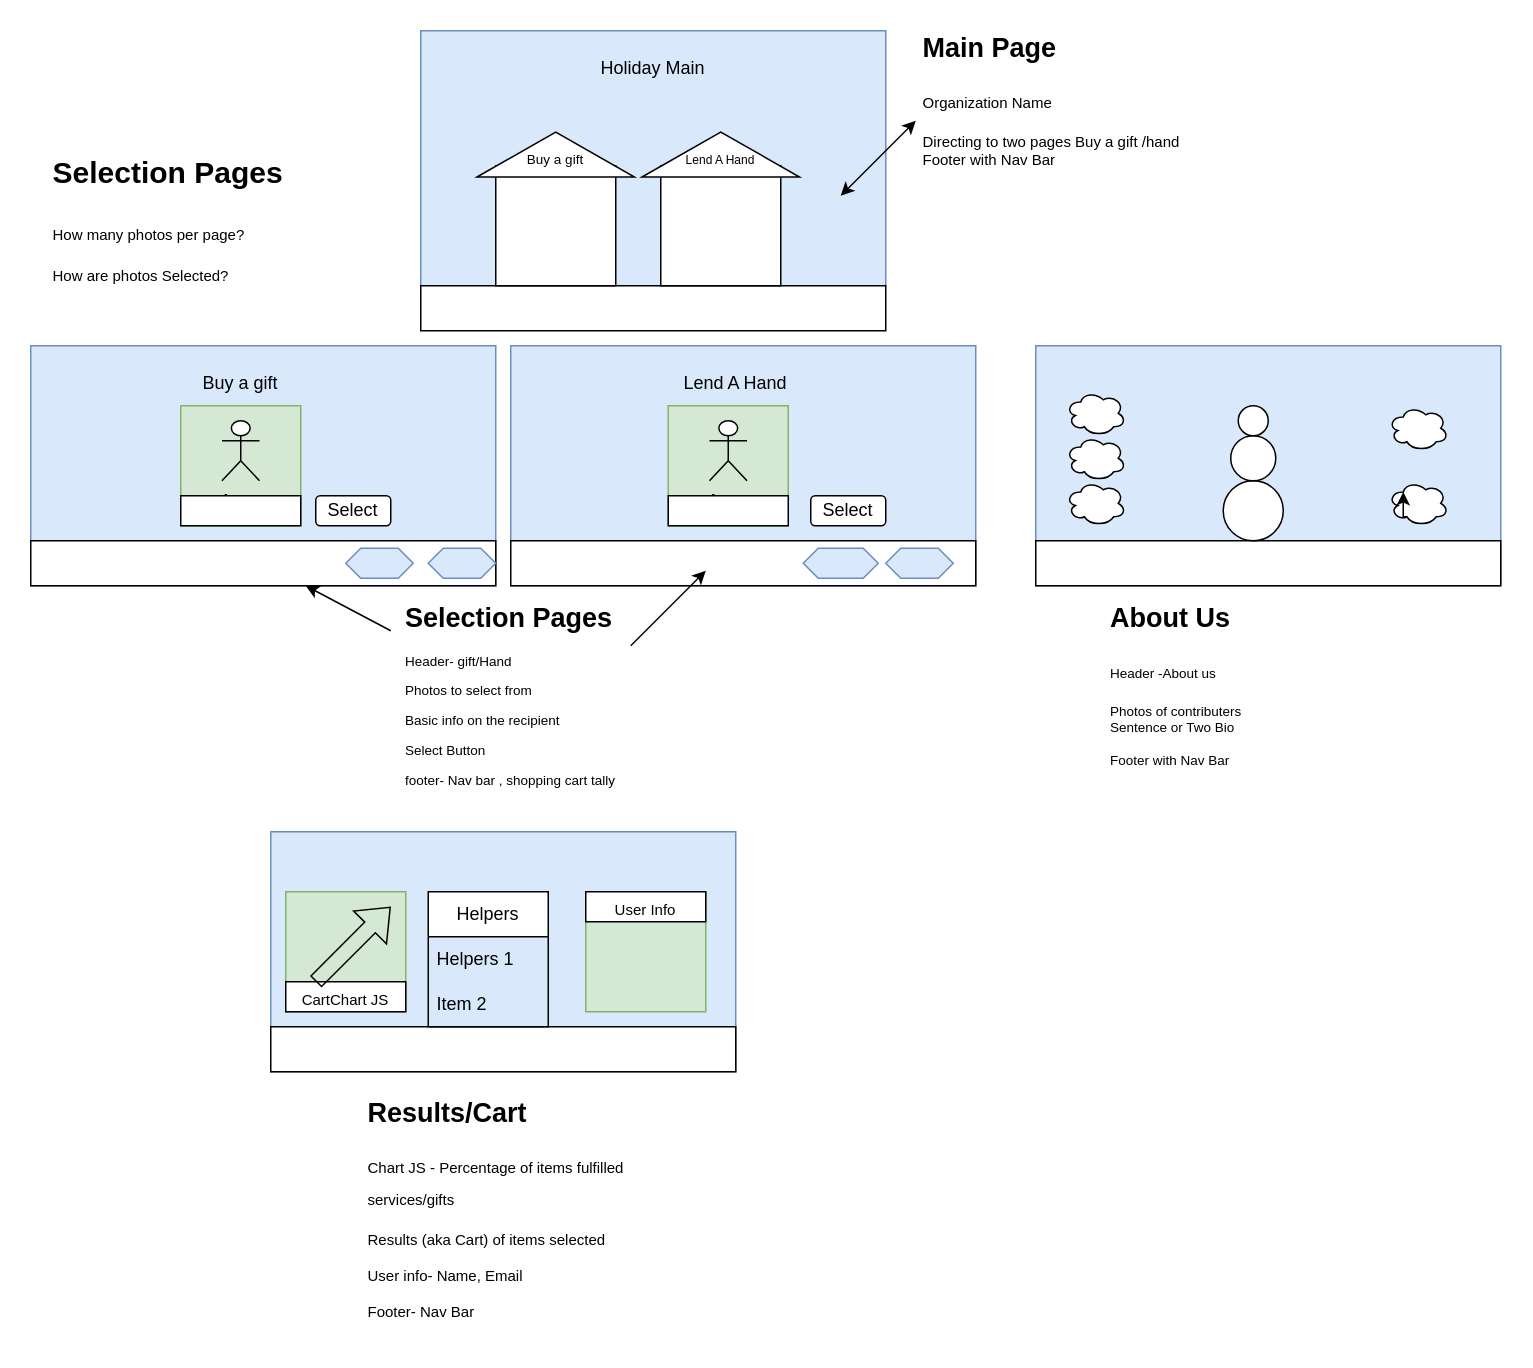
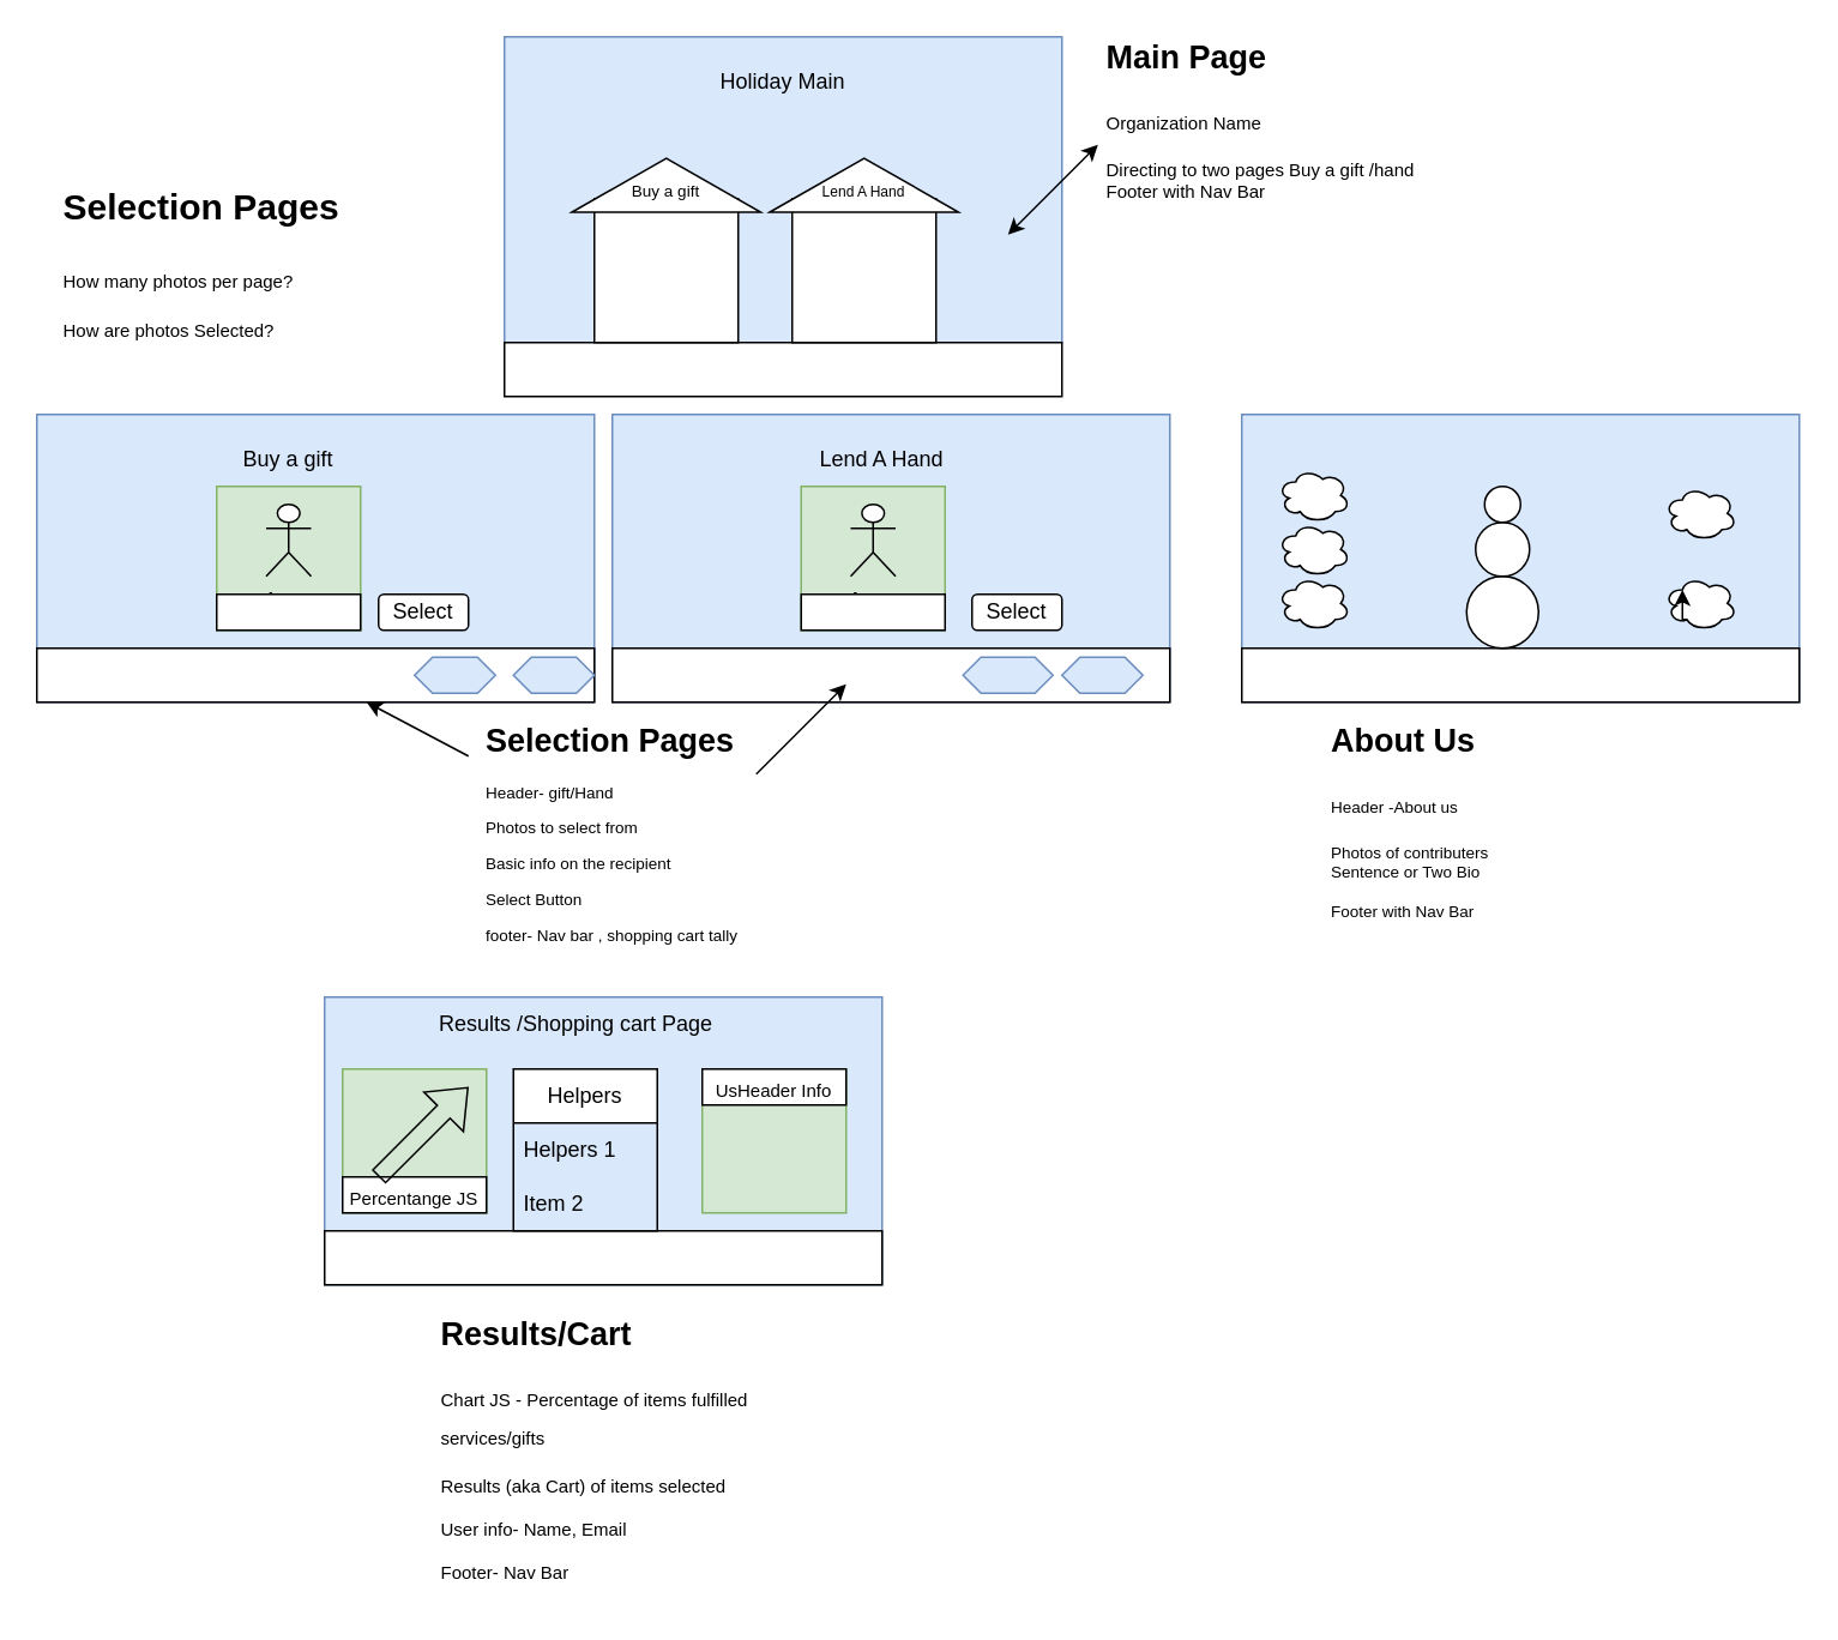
  <mxCell id="0" />
  <mxCell id="1" parent="0" />
  <mxCell id="2" value="" style="whiteSpace=wrap;html=1;aspect=fixed;fontFamily=Helvetica;fontSize=12;align=center;strokeColor=#6c8ebf;fillColor=#dae8fc;" vertex="1" parent="1"><mxGeometry x="280" y="20" width="310" height="170" as="geometry" /></mxCell>
  <mxCell id="3" value="" style="rounded=0;whiteSpace=wrap;html=1;fillColor=#dae8fc;strokeColor=#6c8ebf;" vertex="1" parent="1"><mxGeometry x="20" y="230" width="310" height="160" as="geometry" /></mxCell>
  <mxCell id="4" value="" style="rounded=0;whiteSpace=wrap;html=1;fillColor=#dae8fc;strokeColor=#6c8ebf;" vertex="1" parent="1"><mxGeometry x="690" y="230" width="310" height="160" as="geometry" /></mxCell>
  <mxCell id="5" value="" style="rounded=0;whiteSpace=wrap;html=1;fillColor=#dae8fc;strokeColor=#6c8ebf;" vertex="1" parent="1"><mxGeometry x="180" y="554" width="310" height="160" as="geometry" /></mxCell>
  <mxCell id="6" value="" style="rounded=0;whiteSpace=wrap;html=1;fillColor=#dae8fc;strokeColor=#6c8ebf;" vertex="1" parent="1"><mxGeometry x="340" y="230" width="310" height="160" as="geometry" /></mxCell>
  <mxCell id="7" value="" style="rounded=0;whiteSpace=wrap;html=1;" vertex="1" parent="1"><mxGeometry x="280" y="190" width="310" height="30" as="geometry" /></mxCell>
  <mxCell id="8" value="Holiday Main" style="text;html=1;strokeColor=none;fillColor=none;align=center;verticalAlign=middle;whiteSpace=wrap;rounded=0;" vertex="1" parent="1"><mxGeometry x="345" y="30" width="180" height="30" as="geometry" /></mxCell>
  <mxCell id="9" value="" style="whiteSpace=wrap;html=1;aspect=fixed;" vertex="1" parent="1"><mxGeometry x="330" y="110" width="80" height="80" as="geometry" /></mxCell>
  <mxCell id="10" value="" style="whiteSpace=wrap;html=1;aspect=fixed;" vertex="1" parent="1"><mxGeometry x="440" y="110" width="80" height="80" as="geometry" /></mxCell>
  <mxCell id="11" value="" style="triangle;whiteSpace=wrap;html=1;rotation=-90;" vertex="1" parent="1"><mxGeometry x="355" y="50" width="30" height="105" as="geometry" /></mxCell>
  <mxCell id="12" value="" style="triangle;whiteSpace=wrap;html=1;rotation=-90;" vertex="1" parent="1"><mxGeometry x="465" y="50" width="30" height="105" as="geometry" /></mxCell>
  <mxCell id="13" value="" style="rounded=0;whiteSpace=wrap;html=1;" vertex="1" parent="1"><mxGeometry x="690" y="360" width="310" height="30" as="geometry" /></mxCell>
  <mxCell id="14" value="" style="rounded=0;whiteSpace=wrap;html=1;" vertex="1" parent="1"><mxGeometry x="180" y="684" width="310" height="30" as="geometry" /></mxCell>
  <mxCell id="15" value="" style="rounded=0;whiteSpace=wrap;html=1;" vertex="1" parent="1"><mxGeometry x="340" y="360" width="310" height="30" as="geometry" /></mxCell>
  <mxCell id="16" value="" style="rounded=0;whiteSpace=wrap;html=1;" vertex="1" parent="1"><mxGeometry x="20" y="360" width="310" height="30" as="geometry" /></mxCell>
+ <mxCell id="17" value="Results /Shopping cart Page" style="text;html=1;strokeColor=none;fillColor=none;align=center;verticalAlign=middle;whiteSpace=wrap;rounded=0;" vertex="1" parent="1"><mxGeometry x="230" y="554" width="180" height="30" as="geometry" /></mxCell>
  <mxCell id="18" value="Lend A Hand" style="text;html=1;strokeColor=none;fillColor=none;align=center;verticalAlign=middle;whiteSpace=wrap;rounded=0;" vertex="1" parent="1"><mxGeometry x="400" y="240" width="180" height="30" as="geometry" /></mxCell>
  <mxCell id="19" value="Buy a gift" style="text;html=1;strokeColor=none;fillColor=none;align=center;verticalAlign=middle;whiteSpace=wrap;rounded=0;" vertex="1" parent="1"><mxGeometry x="70" y="240" width="180" height="30" as="geometry" /></mxCell>
  <mxCell id="20" value="" style="ellipse;shape=cloud;whiteSpace=wrap;html=1;" vertex="1" parent="1"><mxGeometry x="925" y="320" width="40" height="30" as="geometry" /></mxCell>
  <mxCell id="21" value="" style="ellipse;shape=cloud;whiteSpace=wrap;html=1;" vertex="1" parent="1"><mxGeometry x="925" y="270" width="40" height="30" as="geometry" /></mxCell>
  <mxCell id="22" value="" style="ellipse;shape=cloud;whiteSpace=wrap;html=1;" vertex="1" parent="1"><mxGeometry x="710" y="290" width="40" height="30" as="geometry" /></mxCell>
  <mxCell id="23" value="" style="ellipse;shape=cloud;whiteSpace=wrap;html=1;" vertex="1" parent="1"><mxGeometry x="710" y="320" width="40" height="30" as="geometry" /></mxCell>
  <mxCell id="24" value="" style="ellipse;shape=cloud;whiteSpace=wrap;html=1;" vertex="1" parent="1"><mxGeometry x="710" y="260" width="40" height="30" as="geometry" /></mxCell>
  <mxCell id="25" style="edgeStyle=orthogonalEdgeStyle;rounded=0;orthogonalLoop=1;jettySize=auto;html=1;exitX=0.31;exitY=0.8;exitDx=0;exitDy=0;exitPerimeter=0;entryX=0.25;entryY=0.25;entryDx=0;entryDy=0;entryPerimeter=0;" edge="1" parent="1" source="20" target="20"><mxGeometry relative="1" as="geometry" /></mxCell>
  <mxCell id="26" value="" style="ellipse;whiteSpace=wrap;html=1;aspect=fixed;" vertex="1" parent="1"><mxGeometry x="815" y="320" width="40" height="40" as="geometry" /></mxCell>
  <mxCell id="27" value="" style="ellipse;whiteSpace=wrap;html=1;aspect=fixed;" vertex="1" parent="1"><mxGeometry x="820" y="290" width="30" height="30" as="geometry" /></mxCell>
  <mxCell id="28" value="" style="ellipse;whiteSpace=wrap;html=1;aspect=fixed;" vertex="1" parent="1"><mxGeometry x="825" y="270" width="20" height="20" as="geometry" /></mxCell>
  <mxCell id="29" value="" style="whiteSpace=wrap;html=1;aspect=fixed;fillColor=#d5e8d4;strokeColor=#82b366;" vertex="1" parent="1"><mxGeometry x="120" y="270" width="80" height="80" as="geometry" /></mxCell>
  <mxCell id="30" value="Actor" style="shape=umlActor;verticalLabelPosition=bottom;verticalAlign=top;html=1;outlineConnect=0;" vertex="1" parent="1"><mxGeometry x="147.5" y="280" width="25" height="40" as="geometry" /></mxCell>
  <mxCell id="31" value="" style="rounded=0;whiteSpace=wrap;html=1;" vertex="1" parent="1"><mxGeometry x="120" y="330" width="80" height="20" as="geometry" /></mxCell>
  <mxCell id="32" value="" style="whiteSpace=wrap;html=1;aspect=fixed;fillColor=#d5e8d4;strokeColor=#82b366;" vertex="1" parent="1"><mxGeometry x="445" y="270" width="80" height="80" as="geometry" /></mxCell>
  <mxCell id="33" value="Actor" style="shape=umlActor;verticalLabelPosition=bottom;verticalAlign=top;html=1;outlineConnect=0;" vertex="1" parent="1"><mxGeometry x="472.5" y="280" width="25" height="40" as="geometry" /></mxCell>
  <mxCell id="34" value="" style="rounded=0;whiteSpace=wrap;html=1;" vertex="1" parent="1"><mxGeometry x="445" y="330" width="80" height="20" as="geometry" /></mxCell>
  <mxCell id="35" value="" style="whiteSpace=wrap;html=1;aspect=fixed;fillColor=#d5e8d4;strokeColor=#82b366;" vertex="1" parent="1"><mxGeometry x="190" y="594" width="80" height="80" as="geometry" /></mxCell>
  <mxCell id="36" value="" style="rounded=0;whiteSpace=wrap;html=1;" vertex="1" parent="1"><mxGeometry x="190" y="654" width="80" height="20" as="geometry" /></mxCell>
  <mxCell id="37" value="" style="rounded=1;whiteSpace=wrap;html=1;" vertex="1" parent="1"><mxGeometry x="210" y="330" width="50" height="20" as="geometry" /></mxCell>
  <mxCell id="38" value="Select" style="text;html=1;strokeColor=none;fillColor=none;align=center;verticalAlign=middle;whiteSpace=wrap;rounded=0;" vertex="1" parent="1"><mxGeometry x="205" y="325" width="60" height="30" as="geometry" /></mxCell>
  <mxCell id="39" value="" style="rounded=1;whiteSpace=wrap;html=1;" vertex="1" parent="1"><mxGeometry x="540" y="330" width="50" height="20" as="geometry" /></mxCell>
  <mxCell id="40" value="Select" style="text;html=1;strokeColor=none;fillColor=none;align=center;verticalAlign=middle;whiteSpace=wrap;rounded=0;" vertex="1" parent="1"><mxGeometry x="535" y="325" width="60" height="30" as="geometry" /></mxCell>
  <mxCell id="41" value="Helpers" style="swimlane;fontStyle=0;childLayout=stackLayout;horizontal=1;startSize=30;horizontalStack=0;resizeParent=1;resizeParentMax=0;resizeLast=0;collapsible=1;marginBottom=0;whiteSpace=wrap;html=1;" vertex="1" parent="1"><mxGeometry x="285" y="594" width="80" height="90" as="geometry" /></mxCell>
  <mxCell id="42" value="Helpers 1" style="text;strokeColor=none;fillColor=none;align=left;verticalAlign=middle;spacingLeft=4;spacingRight=4;overflow=hidden;points=[[0,0.5],[1,0.5]];portConstraint=eastwest;rotatable=0;whiteSpace=wrap;html=1;" vertex="1" parent="41"><mxGeometry y="30" width="80" height="30" as="geometry" /></mxCell>
  <mxCell id="43" value="Item 2" style="text;strokeColor=none;fillColor=none;align=left;verticalAlign=middle;spacingLeft=4;spacingRight=4;overflow=hidden;points=[[0,0.5],[1,0.5]];portConstraint=eastwest;rotatable=0;whiteSpace=wrap;html=1;" vertex="1" parent="41"><mxGeometry y="60" width="80" height="30" as="geometry" /></mxCell>
  <mxCell id="44" value="" style="shape=flexArrow;endArrow=classic;html=1;rounded=0;fontSize=15;" edge="1" parent="1"><mxGeometry width="50" height="50" relative="1" as="geometry"><mxPoint x="210" y="654" as="sourcePoint" /><mxPoint x="260" y="604" as="targetPoint" /></mxGeometry></mxCell>
  <mxCell id="45" value="" style="shape=hexagon;perimeter=hexagonPerimeter2;whiteSpace=wrap;html=1;fixedSize=1;fontSize=15;size=10;fillColor=#dae8fc;strokeColor=#6c8ebf;" vertex="1" parent="1"><mxGeometry x="535" y="365" width="50" height="20" as="geometry" /></mxCell>
  <mxCell id="46" value="" style="shape=hexagon;perimeter=hexagonPerimeter2;whiteSpace=wrap;html=1;fixedSize=1;fontSize=15;size=10;fillColor=#dae8fc;strokeColor=#6c8ebf;" vertex="1" parent="1"><mxGeometry x="590" y="365" width="45" height="20" as="geometry" /></mxCell>
  <mxCell id="47" value="" style="shape=hexagon;perimeter=hexagonPerimeter2;whiteSpace=wrap;html=1;fixedSize=1;fontSize=15;size=10;fillColor=#dae8fc;strokeColor=#6c8ebf;" vertex="1" parent="1"><mxGeometry x="230" y="365" width="45" height="20" as="geometry" /></mxCell>
  <mxCell id="48" value="" style="shape=hexagon;perimeter=hexagonPerimeter2;whiteSpace=wrap;html=1;fixedSize=1;fontSize=15;size=10;fillColor=#dae8fc;strokeColor=#6c8ebf;" vertex="1" parent="1"><mxGeometry x="285" y="365" width="45" height="20" as="geometry" /></mxCell>
- <mxCell id="49" value="&lt;font style=&quot;font-size: 10px;&quot;&gt;CartChart JS&lt;/font&gt;" style="text;html=1;strokeColor=none;fillColor=none;align=center;verticalAlign=middle;whiteSpace=wrap;rounded=0;fontSize=15;" vertex="1" parent="1"><mxGeometry x="190" y="649" width="80" height="30" as="geometry" /></mxCell>
+ <mxCell id="49" value="&lt;font style=&quot;font-size: 10px;&quot;&gt;Percentange JS&lt;/font&gt;" style="text;html=1;strokeColor=none;fillColor=none;align=center;verticalAlign=middle;whiteSpace=wrap;rounded=0;fontSize=15;" vertex="1" parent="1"><mxGeometry x="190" y="649" width="80" height="30" as="geometry" /></mxCell>
  <mxCell id="50" value="&lt;h1&gt;&lt;span style=&quot;background-color: initial;&quot;&gt;Selection Pages&lt;/span&gt;&lt;/h1&gt;&lt;h1&gt;&lt;span style=&quot;background-color: initial; font-size: 10px; font-weight: normal;&quot;&gt;How many photos per page?&lt;/span&gt;&lt;br&gt;&lt;/h1&gt;&lt;div&gt;&lt;span style=&quot;background-color: initial; font-size: 10px; font-weight: normal;&quot;&gt;How are photos Selected?&lt;/span&gt;&lt;/div&gt;" style="text;html=1;strokeColor=none;fillColor=none;spacing=5;spacingTop=-20;whiteSpace=wrap;overflow=hidden;rounded=0;fontSize=10;" vertex="1" parent="1"><mxGeometry x="30" y="100" width="190" height="120" as="geometry" /></mxCell>
  <mxCell id="51" value="&lt;font style=&quot;font-size: 9px;&quot;&gt;Buy a gift&lt;/font&gt;" style="text;html=1;strokeColor=none;fillColor=none;align=center;verticalAlign=middle;whiteSpace=wrap;rounded=0;" vertex="1" parent="1"><mxGeometry x="280" y="90" width="180" height="30" as="geometry" /></mxCell>
  <mxCell id="52" value="&lt;font style=&quot;font-size: 8px;&quot;&gt;Lend A Hand&lt;/font&gt;" style="text;html=1;strokeColor=none;fillColor=none;align=center;verticalAlign=middle;whiteSpace=wrap;rounded=0;" vertex="1" parent="1"><mxGeometry x="390" y="90" width="180" height="30" as="geometry" /></mxCell>
  <mxCell id="53" value="" style="whiteSpace=wrap;html=1;aspect=fixed;fillColor=#d5e8d4;strokeColor=#82b366;" vertex="1" parent="1"><mxGeometry x="390" y="594" width="80" height="80" as="geometry" /></mxCell>
  <mxCell id="54" value="" style="rounded=0;whiteSpace=wrap;html=1;" vertex="1" parent="1"><mxGeometry x="390" y="594" width="80" height="20" as="geometry" /></mxCell>
- <mxCell id="55" value="&lt;font style=&quot;font-size: 10px;&quot;&gt;User Info&lt;/font&gt;" style="text;html=1;strokeColor=none;fillColor=none;align=center;verticalAlign=middle;whiteSpace=wrap;rounded=0;fontSize=15;" vertex="1" parent="1"><mxGeometry x="390" y="589" width="80" height="30" as="geometry" /></mxCell>
+ <mxCell id="55" value="&lt;font style=&quot;font-size: 10px;&quot;&gt;UsHeader Info&lt;/font&gt;" style="text;html=1;strokeColor=none;fillColor=none;align=center;verticalAlign=middle;whiteSpace=wrap;rounded=0;fontSize=15;" vertex="1" parent="1"><mxGeometry x="390" y="589" width="80" height="30" as="geometry" /></mxCell>
  <mxCell id="56" value="&lt;h1&gt;&lt;span style=&quot;background-color: initial;&quot;&gt;Main Page&lt;/span&gt;&lt;/h1&gt;&lt;h1&gt;&lt;font size=&quot;1&quot;&gt;&lt;span style=&quot;font-weight: 400;&quot;&gt;Organization Name&lt;/span&gt;&lt;/font&gt;&lt;/h1&gt;&lt;div&gt;&lt;font size=&quot;1&quot;&gt;&lt;span style=&quot;font-weight: 400;&quot;&gt;Directing to two pages Buy a gift /hand&lt;/span&gt;&lt;/font&gt;&lt;/div&gt;&lt;div&gt;&lt;font size=&quot;1&quot;&gt;&lt;span style=&quot;font-weight: 400;&quot;&gt;Footer with Nav Bar&amp;nbsp;&lt;/span&gt;&lt;/font&gt;&lt;/div&gt;" style="text;html=1;strokeColor=none;fillColor=none;spacing=5;spacingTop=-20;whiteSpace=wrap;overflow=hidden;rounded=0;fontSize=9;" vertex="1" parent="1"><mxGeometry x="610" y="20" width="190" height="120" as="geometry" /></mxCell>
  <mxCell id="57" value="" style="endArrow=classic;startArrow=classic;html=1;rounded=0;fontSize=9;" edge="1" parent="1"><mxGeometry width="50" height="50" relative="1" as="geometry"><mxPoint x="560" y="130" as="sourcePoint" /><mxPoint x="610" y="80" as="targetPoint" /><Array as="points"><mxPoint x="570" y="120" /></Array></mxGeometry></mxCell>
  <mxCell id="58" value="&lt;h1&gt;Selection Pages&lt;/h1&gt;&lt;p&gt;Header- gift/Hand&lt;/p&gt;&lt;p&gt;Photos to select from&lt;/p&gt;&lt;p&gt;Basic info on the recipient&lt;/p&gt;&lt;p&gt;Select Button&lt;/p&gt;&lt;p&gt;footer- Nav bar , shopping cart tally&lt;/p&gt;" style="text;html=1;strokeColor=none;fillColor=none;spacing=5;spacingTop=-20;whiteSpace=wrap;overflow=hidden;rounded=0;fontSize=9;" vertex="1" parent="1"><mxGeometry x="265" y="400" width="190" height="140" as="geometry" /></mxCell>
  <mxCell id="59" value="" style="endArrow=classic;html=1;rounded=0;fontSize=9;" edge="1" parent="1"><mxGeometry width="50" height="50" relative="1" as="geometry"><mxPoint x="420" y="430" as="sourcePoint" /><mxPoint x="470" y="380" as="targetPoint" /></mxGeometry></mxCell>
  <mxCell id="60" value="&lt;h1&gt;&lt;span style=&quot;background-color: initial;&quot;&gt;About Us&lt;/span&gt;&lt;/h1&gt;&lt;h1&gt;&lt;span style=&quot;background-color: initial; font-size: 9px; font-weight: normal;&quot;&gt;Header -About us&lt;/span&gt;&lt;br&gt;&lt;/h1&gt;&lt;div&gt;&lt;span style=&quot;background-color: initial; font-size: 9px; font-weight: normal;&quot;&gt;Photos of contributers&lt;/span&gt;&lt;/div&gt;&lt;div&gt;&lt;span style=&quot;background-color: initial; font-size: 9px; font-weight: normal;&quot;&gt;Sentence or Two Bio&lt;/span&gt;&lt;/div&gt;&lt;div&gt;&lt;span style=&quot;background-color: initial; font-size: 9px; font-weight: normal;&quot;&gt;&lt;br&gt;&lt;/span&gt;&lt;/div&gt;&lt;div&gt;&lt;span style=&quot;background-color: initial; font-size: 9px; font-weight: normal;&quot;&gt;Footer with Nav Bar&lt;/span&gt;&lt;/div&gt;" style="text;html=1;strokeColor=none;fillColor=none;spacing=5;spacingTop=-20;whiteSpace=wrap;overflow=hidden;rounded=0;fontSize=9;" vertex="1" parent="1"><mxGeometry x="735" y="400" width="190" height="120" as="geometry" /></mxCell>
  <mxCell id="61" value="&lt;h1&gt;&lt;span style=&quot;background-color: initial;&quot;&gt;Results/Cart&lt;/span&gt;&lt;/h1&gt;&lt;h1&gt;&lt;font size=&quot;1&quot;&gt;&lt;span style=&quot;font-weight: 400;&quot;&gt;Chart JS - Percentage of items fulfilled services/gifts&lt;/span&gt;&lt;/font&gt;&lt;/h1&gt;&lt;div&gt;&lt;font size=&quot;1&quot;&gt;&lt;span style=&quot;font-weight: 400;&quot;&gt;Results (aka Cart) of items selected&lt;/span&gt;&lt;/font&gt;&lt;/div&gt;&lt;div&gt;&lt;font size=&quot;1&quot;&gt;&lt;span style=&quot;font-weight: 400;&quot;&gt;&lt;br&gt;&lt;/span&gt;&lt;/font&gt;&lt;/div&gt;&lt;div&gt;&lt;font size=&quot;1&quot;&gt;&lt;span style=&quot;font-weight: 400;&quot;&gt;User info- Name, Email&lt;/span&gt;&lt;/font&gt;&lt;/div&gt;&lt;div&gt;&lt;font size=&quot;1&quot;&gt;&lt;span style=&quot;font-weight: 400;&quot;&gt;&lt;br&gt;&lt;/span&gt;&lt;/font&gt;&lt;/div&gt;&lt;div&gt;&lt;font size=&quot;1&quot;&gt;&lt;span style=&quot;font-weight: 400;&quot;&gt;Footer- Nav Bar&lt;/span&gt;&lt;/font&gt;&lt;/div&gt;&lt;div&gt;&lt;font size=&quot;1&quot;&gt;&lt;span style=&quot;font-weight: 400;&quot;&gt;&lt;br&gt;&lt;/span&gt;&lt;/font&gt;&lt;/div&gt;&lt;div&gt;&lt;font size=&quot;1&quot;&gt;&lt;span style=&quot;font-weight: 400;&quot;&gt;&lt;br&gt;&lt;/span&gt;&lt;/font&gt;&lt;/div&gt;" style="text;html=1;strokeColor=none;fillColor=none;spacing=5;spacingTop=-20;whiteSpace=wrap;overflow=hidden;rounded=0;fontSize=9;" vertex="1" parent="1"><mxGeometry x="240" y="730" width="190" height="160" as="geometry" /></mxCell>
  <mxCell id="62" value="" style="endArrow=classic;html=1;rounded=0;fontSize=9;" edge="1" parent="1" target="16"><mxGeometry width="50" height="50" relative="1" as="geometry"><mxPoint x="260" y="420" as="sourcePoint" /><mxPoint x="270" y="380" as="targetPoint" /></mxGeometry></mxCell>
